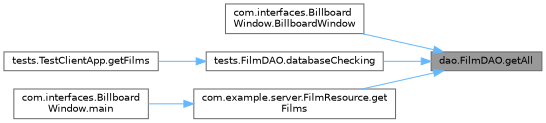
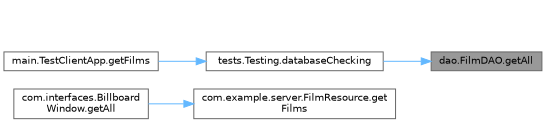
  digraph {
    rankdir=RL
    node [color=grey40 fillcolor=white fontname=Helvetica fontsize=10 shape=box style=filled]
    edge [color=steelblue1 dir=back fontname=Helvetica fontsize=10 labelfontname=Helvetica labelfontsize=10 style=solid]
    n1 [color=gray40 fillcolor=grey60 fontcolor=black height=0.2 label="dao.FilmDAO.getAll" width=0.4]
-   n2 [height=0.2 label="com.interfaces.Billboard\lWindow.BillboardWindow" width=0.4]
-   n3 [height=0.2 label="tests.FilmDAO.databaseChecking" width=0.4]
+   n3 [height=0.2 label="tests.Testing.databaseChecking" width=0.4]
    n4 [height=0.2 label="com.example.server.FilmResource.get\lFilms" width=0.4]
-   n5 [height=0.2 label="tests.TestClientApp.getFilms" width=0.4]
-   n6 [height=0.2 label="com.interfaces.Billboard\lWindow.main" width=0.4]
-   n1 -> n2
+   n5 [height=0.2 label="main.TestClientApp.getFilms" width=0.4]
+   n6 [height=0.2 label="com.interfaces.Billboard\lWindow.getAll" width=0.4]
    n1 -> n3
-   n1 -> n4
    n3 -> n5
    n4 -> n6
  }
